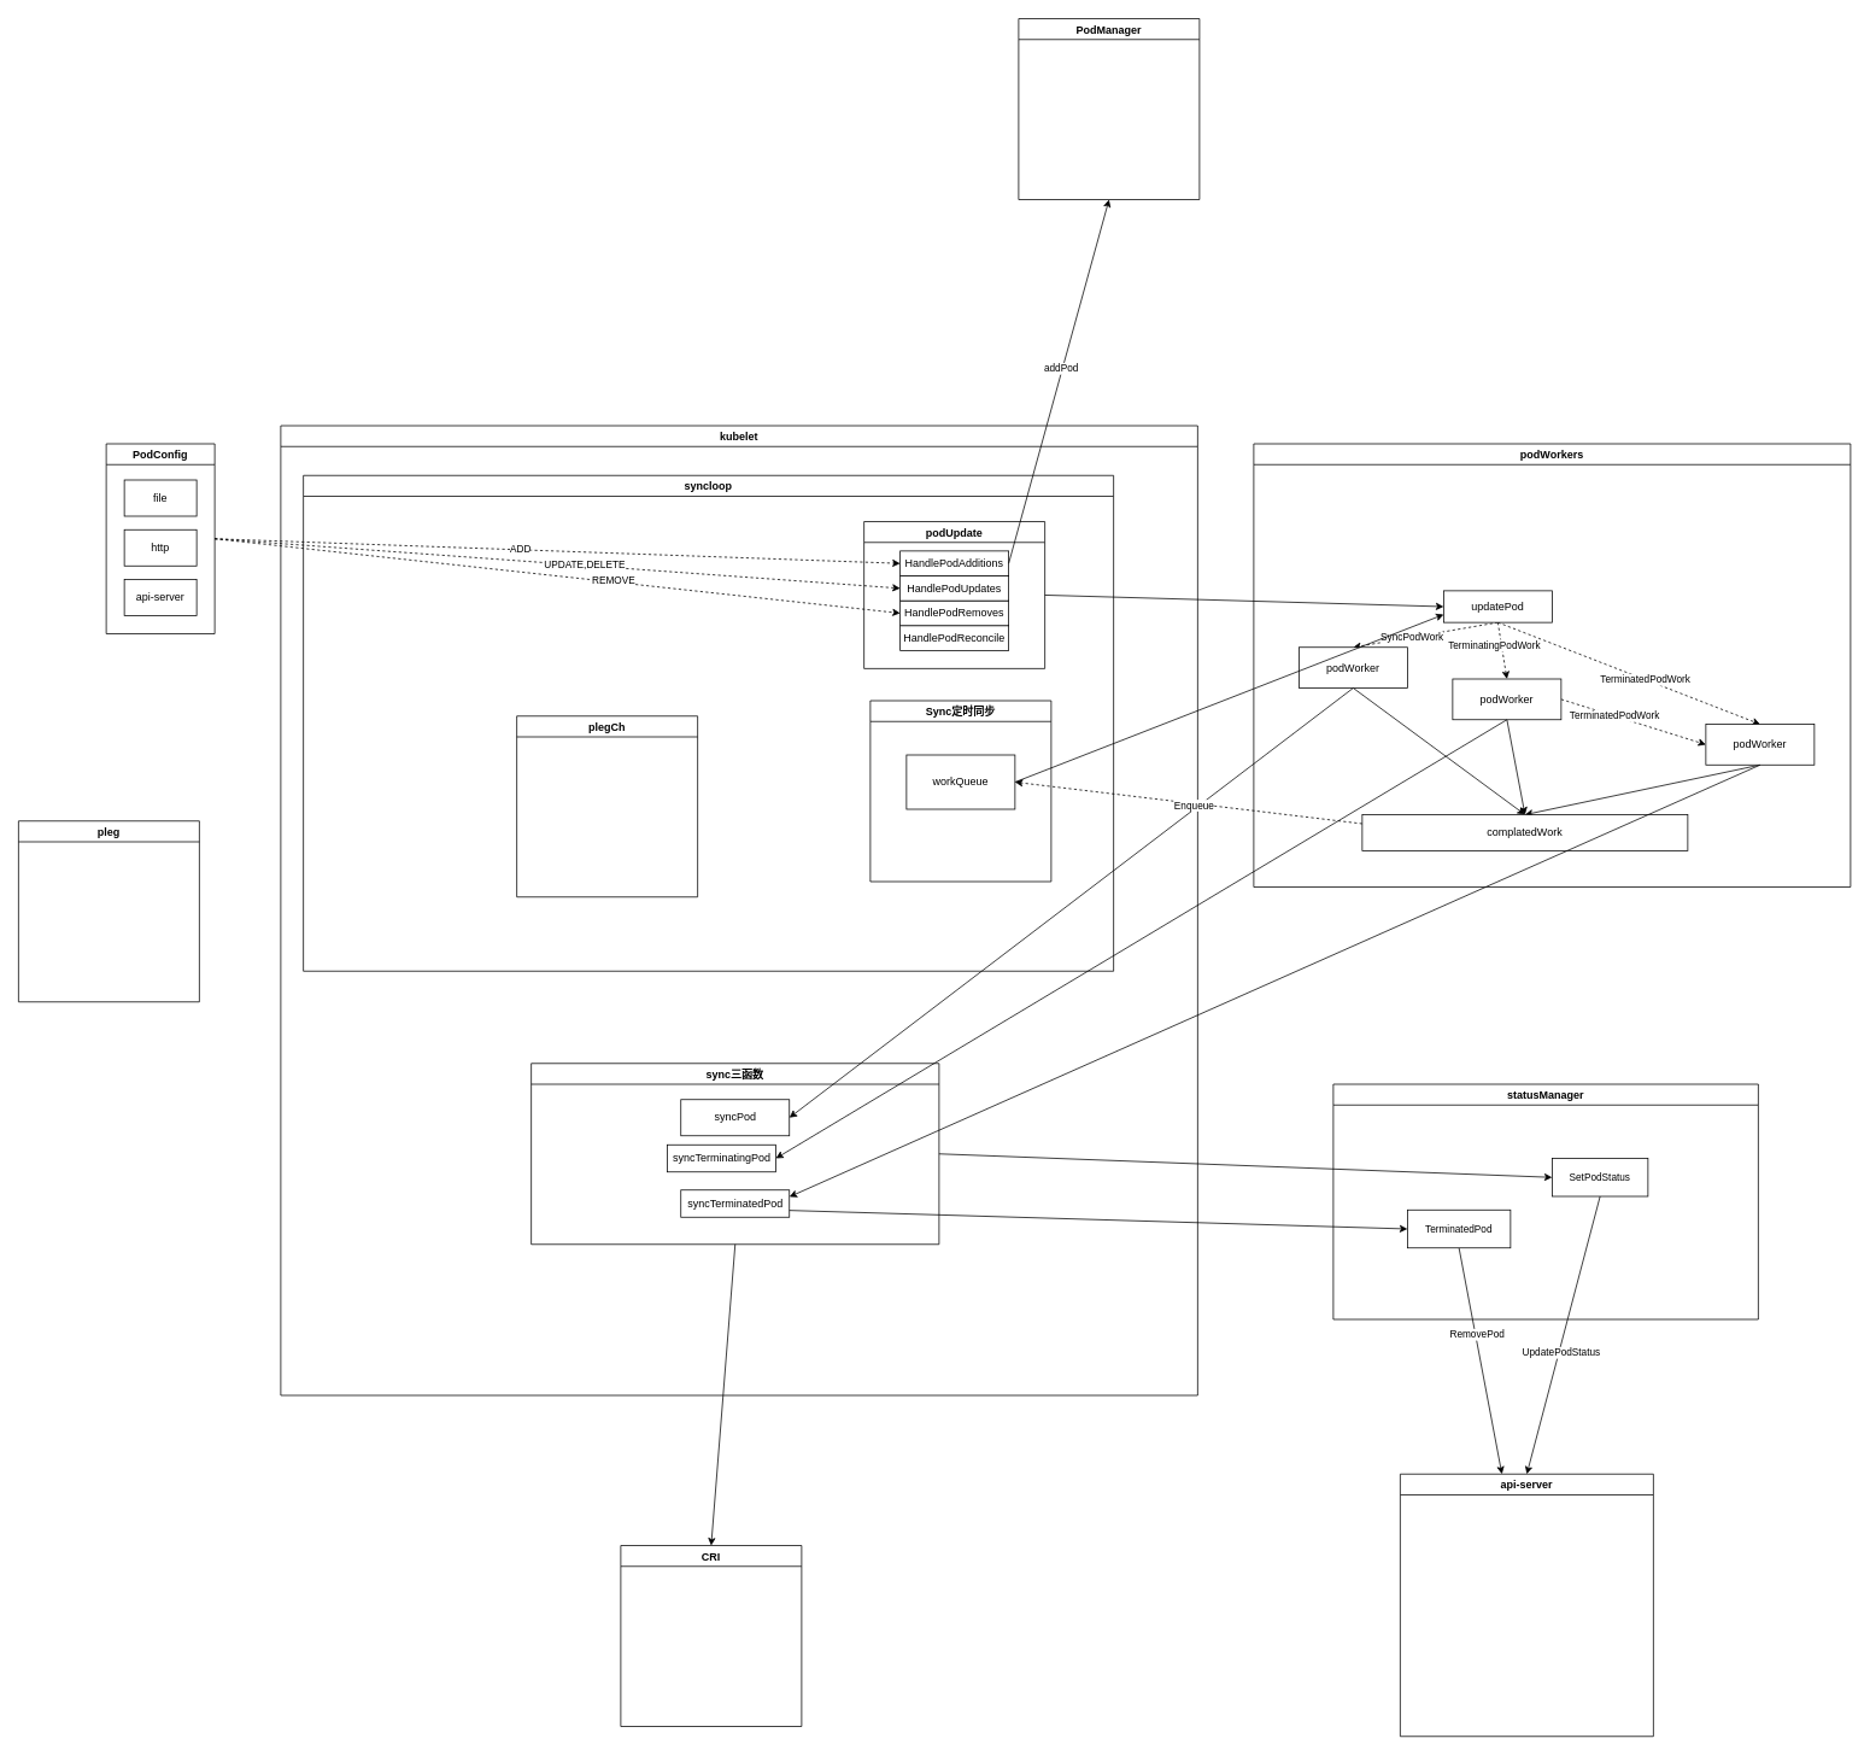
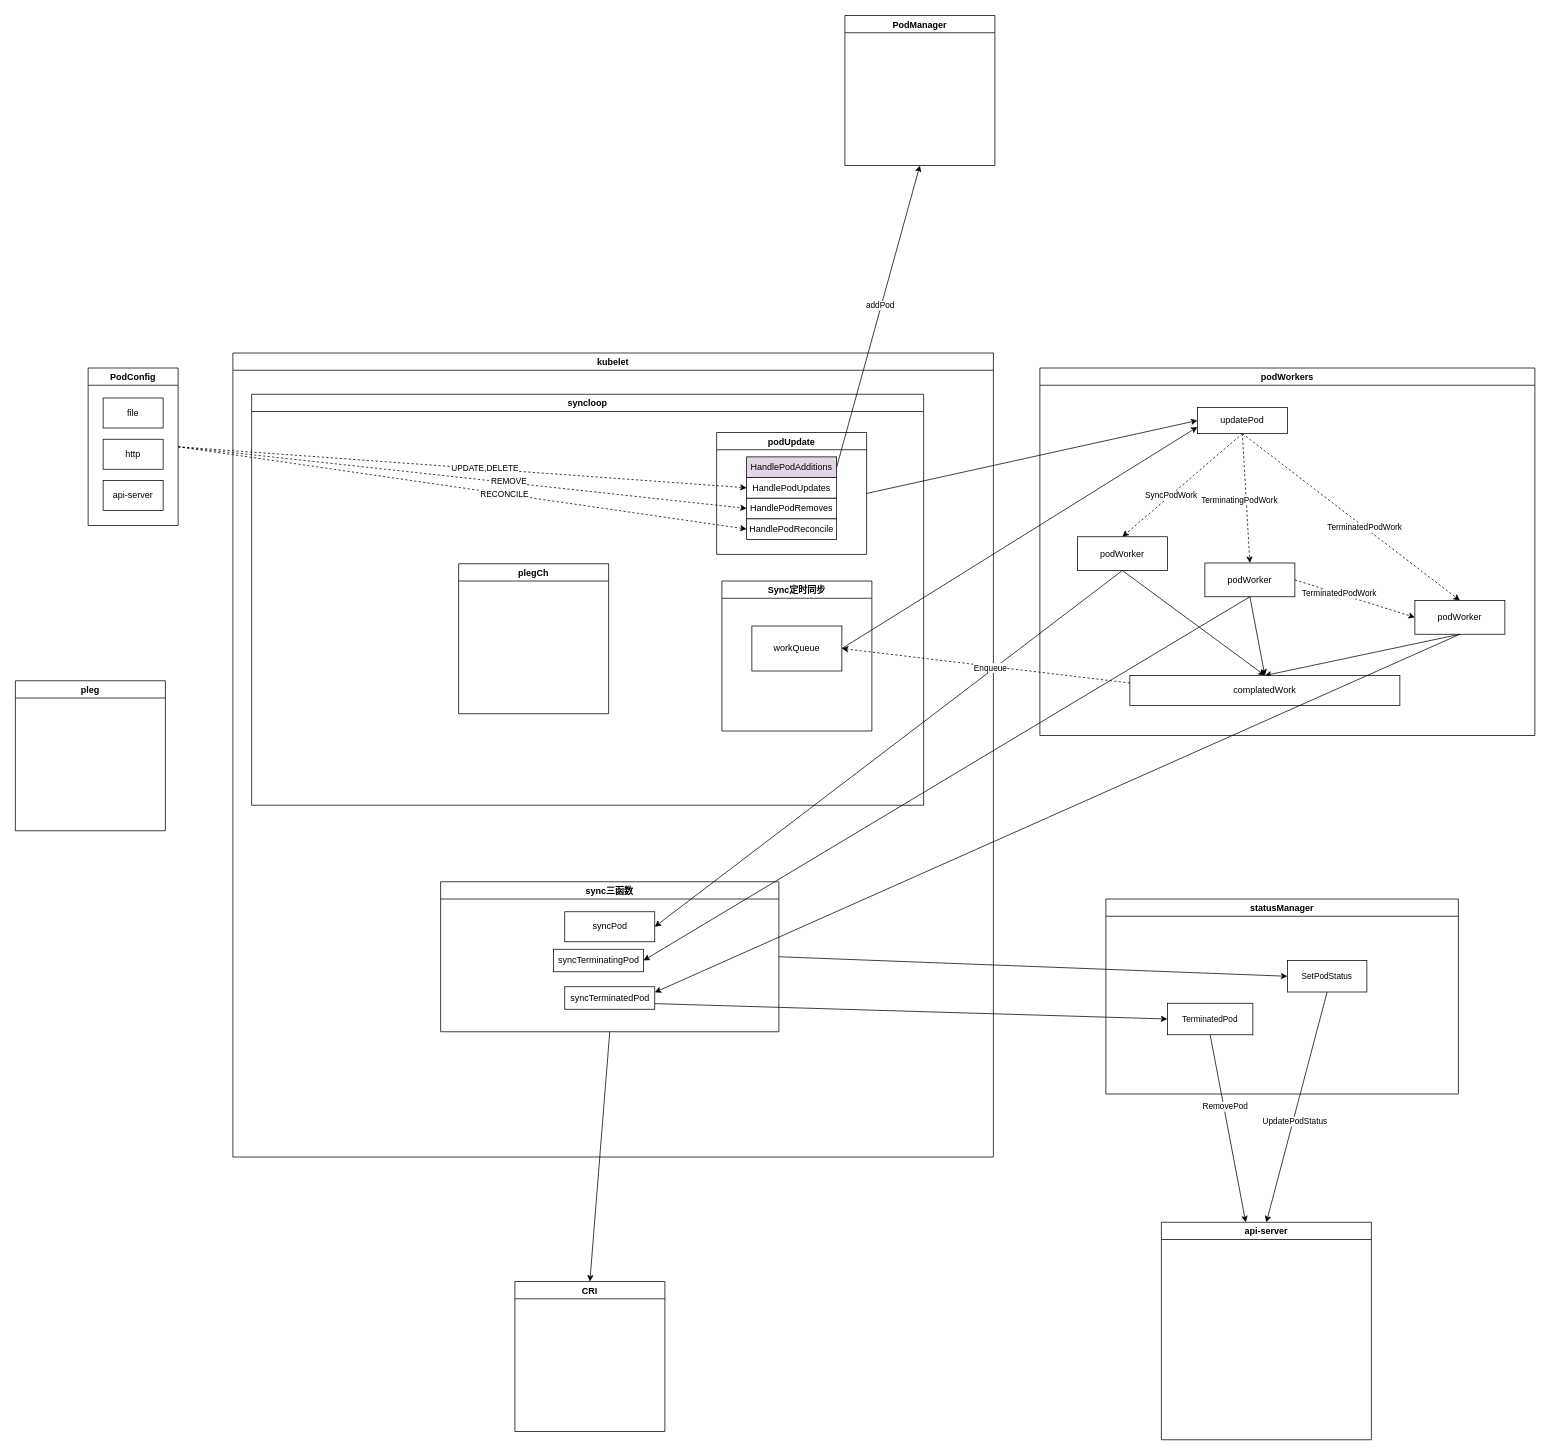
  <mxCell id="0" />
  <mxCell id="1" parent="0" />
- <mxCell id="2" style="edgeStyle=none;html=1;exitX=1;exitY=0.5;exitDx=0;exitDy=0;entryX=0;entryY=0.5;entryDx=0;entryDy=0;dashed=1;" edge="1" parent="1" source="10" target="17"><mxGeometry relative="1" as="geometry" /></mxCell>
- <mxCell id="3" value="ADD" style="edgeLabel;html=1;align=center;verticalAlign=middle;resizable=0;points=[];" vertex="1" connectable="0" parent="2"><mxGeometry x="-0.11" y="1" relative="1" as="geometry"><mxPoint as="offset" /></mxGeometry></mxCell>
  <mxCell id="4" style="edgeStyle=none;html=1;exitX=1;exitY=0.5;exitDx=0;exitDy=0;entryX=0;entryY=0.5;entryDx=0;entryDy=0;dashed=1;" edge="1" parent="1" source="10" target="20"><mxGeometry relative="1" as="geometry" /></mxCell>
  <mxCell id="5" value="UPDATE,DELETE" style="edgeLabel;html=1;align=center;verticalAlign=middle;resizable=0;points=[];" vertex="1" connectable="0" parent="4"><mxGeometry x="0.076" y="1" relative="1" as="geometry"><mxPoint as="offset" /></mxGeometry></mxCell>
  <mxCell id="6" style="edgeStyle=none;html=1;exitX=1;exitY=0.5;exitDx=0;exitDy=0;entryX=0;entryY=0.5;entryDx=0;entryDy=0;dashed=1;" edge="1" parent="1" source="10" target="19"><mxGeometry relative="1" as="geometry" /></mxCell>
  <mxCell id="7" value="REMOVE" style="edgeLabel;html=1;align=center;verticalAlign=middle;resizable=0;points=[];" vertex="1" connectable="0" parent="6"><mxGeometry x="0.161" y="2" relative="1" as="geometry"><mxPoint as="offset" /></mxGeometry></mxCell>
+ <mxCell id="8" style="edgeStyle=none;html=1;exitX=1;exitY=0.5;exitDx=0;exitDy=0;entryX=0;entryY=0.5;entryDx=0;entryDy=0;dashed=1;" edge="1" parent="1" source="10" target="18"><mxGeometry relative="1" as="geometry" /></mxCell>
+ <mxCell id="9" value="RECONCILE" style="edgeLabel;html=1;align=center;verticalAlign=middle;resizable=0;points=[];" vertex="1" connectable="0" parent="8"><mxGeometry x="0.147" relative="1" as="geometry"><mxPoint as="offset" /></mxGeometry></mxCell>
  <mxCell id="10" value="PodConfig" style="swimlane;" vertex="1" parent="1"><mxGeometry x="117" y="490" width="120" height="210" as="geometry"><mxRectangle x="220" y="190" width="130" height="23" as="alternateBounds" /></mxGeometry></mxCell>
  <mxCell id="11" value="file" style="rounded=0;whiteSpace=wrap;html=1;" vertex="1" parent="10"><mxGeometry x="20" y="40" width="80" height="40" as="geometry" /></mxCell>
  <mxCell id="12" value="http&lt;span style=&quot;color: rgba(0 , 0 , 0 , 0) ; font-family: monospace ; font-size: 0px&quot;&gt;%3CmxGraphModel%3E%3Croot%3E%3CmxCell%20id%3D%220%22%2F%3E%3CmxCell%20id%3D%221%22%20parent%3D%220%22%2F%3E%3CmxCell%20id%3D%222%22%20value%3D%22file%22%20style%3D%22rounded%3D0%3BwhiteSpace%3Dwrap%3Bhtml%3D1%3B%22%20vertex%3D%221%22%20parent%3D%221%22%3E%3CmxGeometry%20x%3D%2280%22%20y%3D%22260%22%20width%3D%2280%22%20height%3D%2240%22%20as%3D%22geometry%22%2F%3E%3C%2FmxCell%3E%3C%2Froot%3E%3C%2FmxGraphModel%3E&lt;/span&gt;" style="rounded=0;whiteSpace=wrap;html=1;" vertex="1" parent="10"><mxGeometry x="20" y="95" width="80" height="40" as="geometry" /></mxCell>
  <mxCell id="13" value="api-server" style="rounded=0;whiteSpace=wrap;html=1;" vertex="1" parent="10"><mxGeometry x="20" y="150" width="80" height="40" as="geometry" /></mxCell>
  <mxCell id="14" value="kubelet" style="swimlane;" vertex="1" parent="1"><mxGeometry x="310" y="470" width="1014" height="1072" as="geometry"><mxRectangle x="-176" y="170" width="70" height="23" as="alternateBounds" /></mxGeometry></mxCell>
  <mxCell id="15" value="syncloop" style="swimlane;" vertex="1" parent="14"><mxGeometry x="25" y="55" width="896" height="548" as="geometry"><mxRectangle x="30" y="40" width="90" height="23" as="alternateBounds" /></mxGeometry></mxCell>
  <mxCell id="16" value="podUpdate" style="swimlane;" vertex="1" parent="15"><mxGeometry x="620" y="51" width="200" height="162.5" as="geometry"><mxRectangle x="25" y="37.5" width="110" height="23" as="alternateBounds" /></mxGeometry></mxCell>
- <mxCell id="17" value="HandlePodAdditions" style="rounded=0;whiteSpace=wrap;html=1;" vertex="1" parent="16"><mxGeometry x="40" y="32.5" width="120" height="27.5" as="geometry" /></mxCell>
+ <mxCell id="17" value="HandlePodAdditions" style="rounded=0;whiteSpace=wrap;html=1;fillColor=#e1d5e7;" vertex="1" parent="16"><mxGeometry x="40" y="32.5" width="120" height="27.5" as="geometry" /></mxCell>
  <mxCell id="18" value="HandlePodReconcile" style="rounded=0;whiteSpace=wrap;html=1;" vertex="1" parent="16"><mxGeometry x="40" y="115" width="120" height="27.5" as="geometry" /></mxCell>
  <mxCell id="19" value="HandlePodRemoves" style="rounded=0;whiteSpace=wrap;html=1;" vertex="1" parent="16"><mxGeometry x="40" y="87.5" width="120" height="27.5" as="geometry" /></mxCell>
  <mxCell id="20" value="HandlePodUpdates" style="rounded=0;whiteSpace=wrap;html=1;" vertex="1" parent="16"><mxGeometry x="40" y="60" width="120" height="27.5" as="geometry" /></mxCell>
  <mxCell id="21" value="Sync定时同步" style="swimlane;" vertex="1" parent="15"><mxGeometry x="627" y="249" width="200" height="200" as="geometry"><mxRectangle x="25" y="445" width="110" height="23" as="alternateBounds" /></mxGeometry></mxCell>
  <mxCell id="22" value="workQueue" style="rounded=0;whiteSpace=wrap;html=1;" vertex="1" parent="21"><mxGeometry x="40" y="60" width="120" height="60" as="geometry" /></mxCell>
- <mxCell id="23" value="plegCh" style="swimlane;" vertex="1" parent="15"><mxGeometry x="236" y="266" width="200" height="200" as="geometry" /></mxCell>
+ <mxCell id="23" value="plegCh" style="swimlane;" vertex="1" parent="15"><mxGeometry x="276" y="226" width="200" height="200" as="geometry" /></mxCell>
  <mxCell id="24" value="sync三函数" style="swimlane;" vertex="1" parent="14"><mxGeometry x="277" y="705" width="451" height="200" as="geometry" /></mxCell>
  <mxCell id="25" value="syncPod" style="rounded=0;whiteSpace=wrap;html=1;" vertex="1" parent="24"><mxGeometry x="165.5" y="40" width="120" height="40" as="geometry" /></mxCell>
  <mxCell id="26" value="syncTerminatingPod" style="rounded=0;whiteSpace=wrap;html=1;" vertex="1" parent="24"><mxGeometry x="150.5" y="90" width="120" height="30" as="geometry" /></mxCell>
  <mxCell id="27" value="syncTerminatedPod" style="rounded=0;whiteSpace=wrap;html=1;" vertex="1" parent="24"><mxGeometry x="165.5" y="140" width="120" height="30" as="geometry" /></mxCell>
  <mxCell id="28" value="PodManager" style="swimlane;" vertex="1" parent="1"><mxGeometry x="1126" y="20" width="200" height="200" as="geometry" /></mxCell>
  <mxCell id="29" style="edgeStyle=none;html=1;exitX=1;exitY=0.5;exitDx=0;exitDy=0;entryX=0.5;entryY=1;entryDx=0;entryDy=0;" edge="1" parent="1" source="17" target="28"><mxGeometry relative="1" as="geometry" /></mxCell>
  <mxCell id="30" value="addPod" style="edgeLabel;html=1;align=center;verticalAlign=middle;resizable=0;points=[];" vertex="1" connectable="0" parent="29"><mxGeometry x="0.067" y="2" relative="1" as="geometry"><mxPoint as="offset" /></mxGeometry></mxCell>
  <mxCell id="31" style="edgeStyle=none;html=1;exitX=0.5;exitY=1;exitDx=0;exitDy=0;entryX=0.5;entryY=0;entryDx=0;entryDy=0;shadow=0;strokeColor=default;fillColor=#000000;gradientColor=none;" edge="1" parent="1" source="36" target="55"><mxGeometry relative="1" as="geometry" /></mxCell>
  <mxCell id="32" value="UpdatePodStatus" style="edgeLabel;html=1;align=center;verticalAlign=middle;resizable=0;points=[];" vertex="1" connectable="0" parent="31"><mxGeometry x="0.123" y="2" relative="1" as="geometry"><mxPoint as="offset" /></mxGeometry></mxCell>
  <mxCell id="33" style="edgeStyle=none;html=1;exitX=0.5;exitY=1;exitDx=0;exitDy=0;shadow=0;strokeColor=default;fillColor=#000000;gradientColor=none;" edge="1" parent="1" source="37" target="55"><mxGeometry relative="1" as="geometry" /></mxCell>
  <mxCell id="34" value="RemovePod" style="edgeLabel;html=1;align=center;verticalAlign=middle;resizable=0;points=[];" vertex="1" connectable="0" parent="33"><mxGeometry x="-0.237" y="1" relative="1" as="geometry"><mxPoint as="offset" /></mxGeometry></mxCell>
  <mxCell id="35" value="statusManager" style="swimlane;" vertex="1" parent="1"><mxGeometry x="1474" y="1198" width="470" height="260" as="geometry" /></mxCell>
  <mxCell id="36" value="&lt;span style=&quot;font-size: 11px&quot;&gt;SetPodStatus&lt;/span&gt;" style="rounded=0;whiteSpace=wrap;html=1;" vertex="1" parent="35"><mxGeometry x="242" y="82" width="106" height="42" as="geometry" /></mxCell>
  <mxCell id="37" value="&lt;span style=&quot;font-size: 11px&quot;&gt;TerminatedPod&lt;/span&gt;" style="rounded=0;whiteSpace=wrap;html=1;" vertex="1" parent="35"><mxGeometry x="82" y="139" width="114" height="42" as="geometry" /></mxCell>
  <mxCell id="38" value="podWorkers" style="swimlane;" vertex="1" parent="1"><mxGeometry x="1386" y="490" width="660" height="490" as="geometry" /></mxCell>
  <mxCell id="39" style="edgeStyle=none;html=1;exitX=0.5;exitY=1;exitDx=0;exitDy=0;entryX=0.5;entryY=0;entryDx=0;entryDy=0;shadow=0;dashed=1;strokeColor=default;fillColor=#000000;gradientColor=none;" edge="1" parent="38" source="45" target="47"><mxGeometry relative="1" as="geometry" /></mxCell>
  <mxCell id="40" value="SyncPodWork" style="edgeLabel;html=1;align=center;verticalAlign=middle;resizable=0;points=[];" vertex="1" connectable="0" parent="39"><mxGeometry x="0.198" relative="1" as="geometry"><mxPoint as="offset" /></mxGeometry></mxCell>
  <mxCell id="41" style="edgeStyle=none;html=1;exitX=0.5;exitY=1;exitDx=0;exitDy=0;entryX=0.5;entryY=0;entryDx=0;entryDy=0;shadow=0;dashed=1;strokeColor=default;fillColor=#000000;gradientColor=none;" edge="1" parent="38" source="45" target="51"><mxGeometry relative="1" as="geometry" /></mxCell>
  <mxCell id="42" value="TerminatingPodWork" style="edgeLabel;html=1;align=center;verticalAlign=middle;resizable=0;points=[];" vertex="1" connectable="0" parent="41"><mxGeometry x="0.154" relative="1" as="geometry"><mxPoint x="-10" y="-12" as="offset" /></mxGeometry></mxCell>
  <mxCell id="43" style="edgeStyle=none;html=1;exitX=0.5;exitY=1;exitDx=0;exitDy=0;entryX=0.5;entryY=0;entryDx=0;entryDy=0;shadow=0;dashed=1;strokeColor=default;fillColor=#000000;gradientColor=none;" edge="1" parent="38" source="45" target="53"><mxGeometry relative="1" as="geometry" /></mxCell>
  <mxCell id="44" value="TerminatedPodWork" style="edgeLabel;html=1;align=center;verticalAlign=middle;resizable=0;points=[];" vertex="1" connectable="0" parent="43"><mxGeometry x="0.127" y="-1" relative="1" as="geometry"><mxPoint y="-1" as="offset" /></mxGeometry></mxCell>
- <mxCell id="45" value="updatePod" style="rounded=0;whiteSpace=wrap;html=1;" vertex="1" parent="38"><mxGeometry x="210" y="162.5" width="120" height="35" as="geometry" /></mxCell>
+ <mxCell id="45" value="updatePod" style="rounded=0;whiteSpace=wrap;html=1;" vertex="1" parent="38"><mxGeometry x="210" y="52.5" width="120" height="35" as="geometry" /></mxCell>
  <mxCell id="46" style="edgeStyle=none;html=1;exitX=0.5;exitY=1;exitDx=0;exitDy=0;entryX=0.5;entryY=0;entryDx=0;entryDy=0;shadow=0;strokeColor=default;fillColor=#000000;gradientColor=none;" edge="1" parent="38" source="47" target="54"><mxGeometry relative="1" as="geometry" /></mxCell>
  <mxCell id="47" value="podWorker" style="rounded=0;whiteSpace=wrap;html=1;" vertex="1" parent="38"><mxGeometry x="50" y="225" width="120" height="45" as="geometry" /></mxCell>
  <mxCell id="48" style="edgeStyle=none;html=1;exitX=1;exitY=0.5;exitDx=0;exitDy=0;entryX=0;entryY=0.5;entryDx=0;entryDy=0;shadow=0;strokeColor=default;fillColor=#000000;gradientColor=none;dashed=1;" edge="1" parent="38" source="51" target="53"><mxGeometry relative="1" as="geometry" /></mxCell>
  <mxCell id="49" value="TerminatedPodWork" style="edgeLabel;html=1;align=center;verticalAlign=middle;resizable=0;points=[];" vertex="1" connectable="0" parent="48"><mxGeometry x="-0.27" relative="1" as="geometry"><mxPoint as="offset" /></mxGeometry></mxCell>
  <mxCell id="50" style="edgeStyle=none;html=1;exitX=0.5;exitY=1;exitDx=0;exitDy=0;entryX=0.5;entryY=0;entryDx=0;entryDy=0;shadow=0;strokeColor=default;fillColor=#000000;gradientColor=none;" edge="1" parent="38" source="51" target="54"><mxGeometry relative="1" as="geometry" /></mxCell>
  <mxCell id="51" value="podWorker" style="rounded=0;whiteSpace=wrap;html=1;" vertex="1" parent="38"><mxGeometry x="220" y="260" width="120" height="45" as="geometry" /></mxCell>
  <mxCell id="52" style="edgeStyle=none;html=1;exitX=0.5;exitY=1;exitDx=0;exitDy=0;entryX=0.5;entryY=0;entryDx=0;entryDy=0;shadow=0;strokeColor=default;fillColor=#000000;gradientColor=none;" edge="1" parent="38" source="53" target="54"><mxGeometry relative="1" as="geometry" /></mxCell>
  <mxCell id="53" value="podWorker" style="rounded=0;whiteSpace=wrap;html=1;" vertex="1" parent="38"><mxGeometry x="500" y="310" width="120" height="45" as="geometry" /></mxCell>
  <mxCell id="54" value="complatedWork" style="rounded=0;whiteSpace=wrap;html=1;" vertex="1" parent="38"><mxGeometry x="120" y="410" width="360" height="40" as="geometry" /></mxCell>
  <mxCell id="55" value="api-server" style="swimlane;" vertex="1" parent="1"><mxGeometry x="1548" y="1629" width="280" height="290" as="geometry" /></mxCell>
  <mxCell id="56" style="edgeStyle=none;html=1;exitX=1;exitY=0.5;exitDx=0;exitDy=0;entryX=0;entryY=0.5;entryDx=0;entryDy=0;" edge="1" parent="1" source="16" target="45"><mxGeometry relative="1" as="geometry" /></mxCell>
  <mxCell id="57" style="edgeStyle=none;html=1;exitX=0.5;exitY=1;exitDx=0;exitDy=0;entryX=1;entryY=0.5;entryDx=0;entryDy=0;shadow=0;strokeColor=default;fillColor=#000000;gradientColor=none;" edge="1" parent="1" source="47" target="25"><mxGeometry relative="1" as="geometry" /></mxCell>
  <mxCell id="58" style="edgeStyle=none;html=1;exitX=0.5;exitY=1;exitDx=0;exitDy=0;entryX=1;entryY=0.5;entryDx=0;entryDy=0;shadow=0;strokeColor=default;fillColor=#000000;gradientColor=none;" edge="1" parent="1" source="51" target="26"><mxGeometry relative="1" as="geometry" /></mxCell>
  <mxCell id="59" style="edgeStyle=none;html=1;exitX=0.5;exitY=1;exitDx=0;exitDy=0;entryX=1;entryY=0.25;entryDx=0;entryDy=0;shadow=0;strokeColor=default;fillColor=#000000;gradientColor=none;" edge="1" parent="1" source="53" target="27"><mxGeometry relative="1" as="geometry" /></mxCell>
  <mxCell id="60" style="edgeStyle=none;html=1;entryX=0;entryY=0.5;entryDx=0;entryDy=0;shadow=0;strokeColor=default;fillColor=#000000;gradientColor=none;exitX=1;exitY=0.5;exitDx=0;exitDy=0;" edge="1" parent="1" source="24" target="36"><mxGeometry relative="1" as="geometry"><mxPoint x="1116" y="810" as="sourcePoint" /></mxGeometry></mxCell>
  <mxCell id="61" style="edgeStyle=none;html=1;exitX=1;exitY=0.75;exitDx=0;exitDy=0;entryX=0;entryY=0.5;entryDx=0;entryDy=0;shadow=0;strokeColor=default;fillColor=#000000;gradientColor=none;" edge="1" parent="1" source="27" target="37"><mxGeometry relative="1" as="geometry" /></mxCell>
  <mxCell id="62" style="edgeStyle=none;html=1;exitX=0;exitY=0.25;exitDx=0;exitDy=0;entryX=1;entryY=0.5;entryDx=0;entryDy=0;shadow=0;strokeColor=default;fillColor=#000000;gradientColor=none;dashed=1;" edge="1" parent="1" source="54" target="22"><mxGeometry relative="1" as="geometry" /></mxCell>
  <mxCell id="63" value="Enqueue" style="edgeLabel;html=1;align=center;verticalAlign=middle;resizable=0;points=[];" vertex="1" connectable="0" parent="62"><mxGeometry x="-0.028" y="2" relative="1" as="geometry"><mxPoint as="offset" /></mxGeometry></mxCell>
  <mxCell id="64" style="edgeStyle=none;html=1;exitX=1;exitY=0.5;exitDx=0;exitDy=0;entryX=0;entryY=0.75;entryDx=0;entryDy=0;shadow=0;strokeColor=default;fillColor=#000000;gradientColor=none;" edge="1" parent="1" source="22" target="45"><mxGeometry relative="1" as="geometry" /></mxCell>
  <mxCell id="65" value="pleg" style="swimlane;" vertex="1" parent="1"><mxGeometry x="20" y="907" width="200" height="200" as="geometry" /></mxCell>
  <mxCell id="66" value="CRI" style="swimlane;" vertex="1" parent="1"><mxGeometry x="686" y="1708" width="200" height="200" as="geometry" /></mxCell>
  <mxCell id="67" style="edgeStyle=none;html=1;exitX=0.5;exitY=1;exitDx=0;exitDy=0;entryX=0.5;entryY=0;entryDx=0;entryDy=0;shadow=0;strokeColor=default;fillColor=#000000;gradientColor=none;" edge="1" parent="1" source="24" target="66"><mxGeometry relative="1" as="geometry" /></mxCell>
